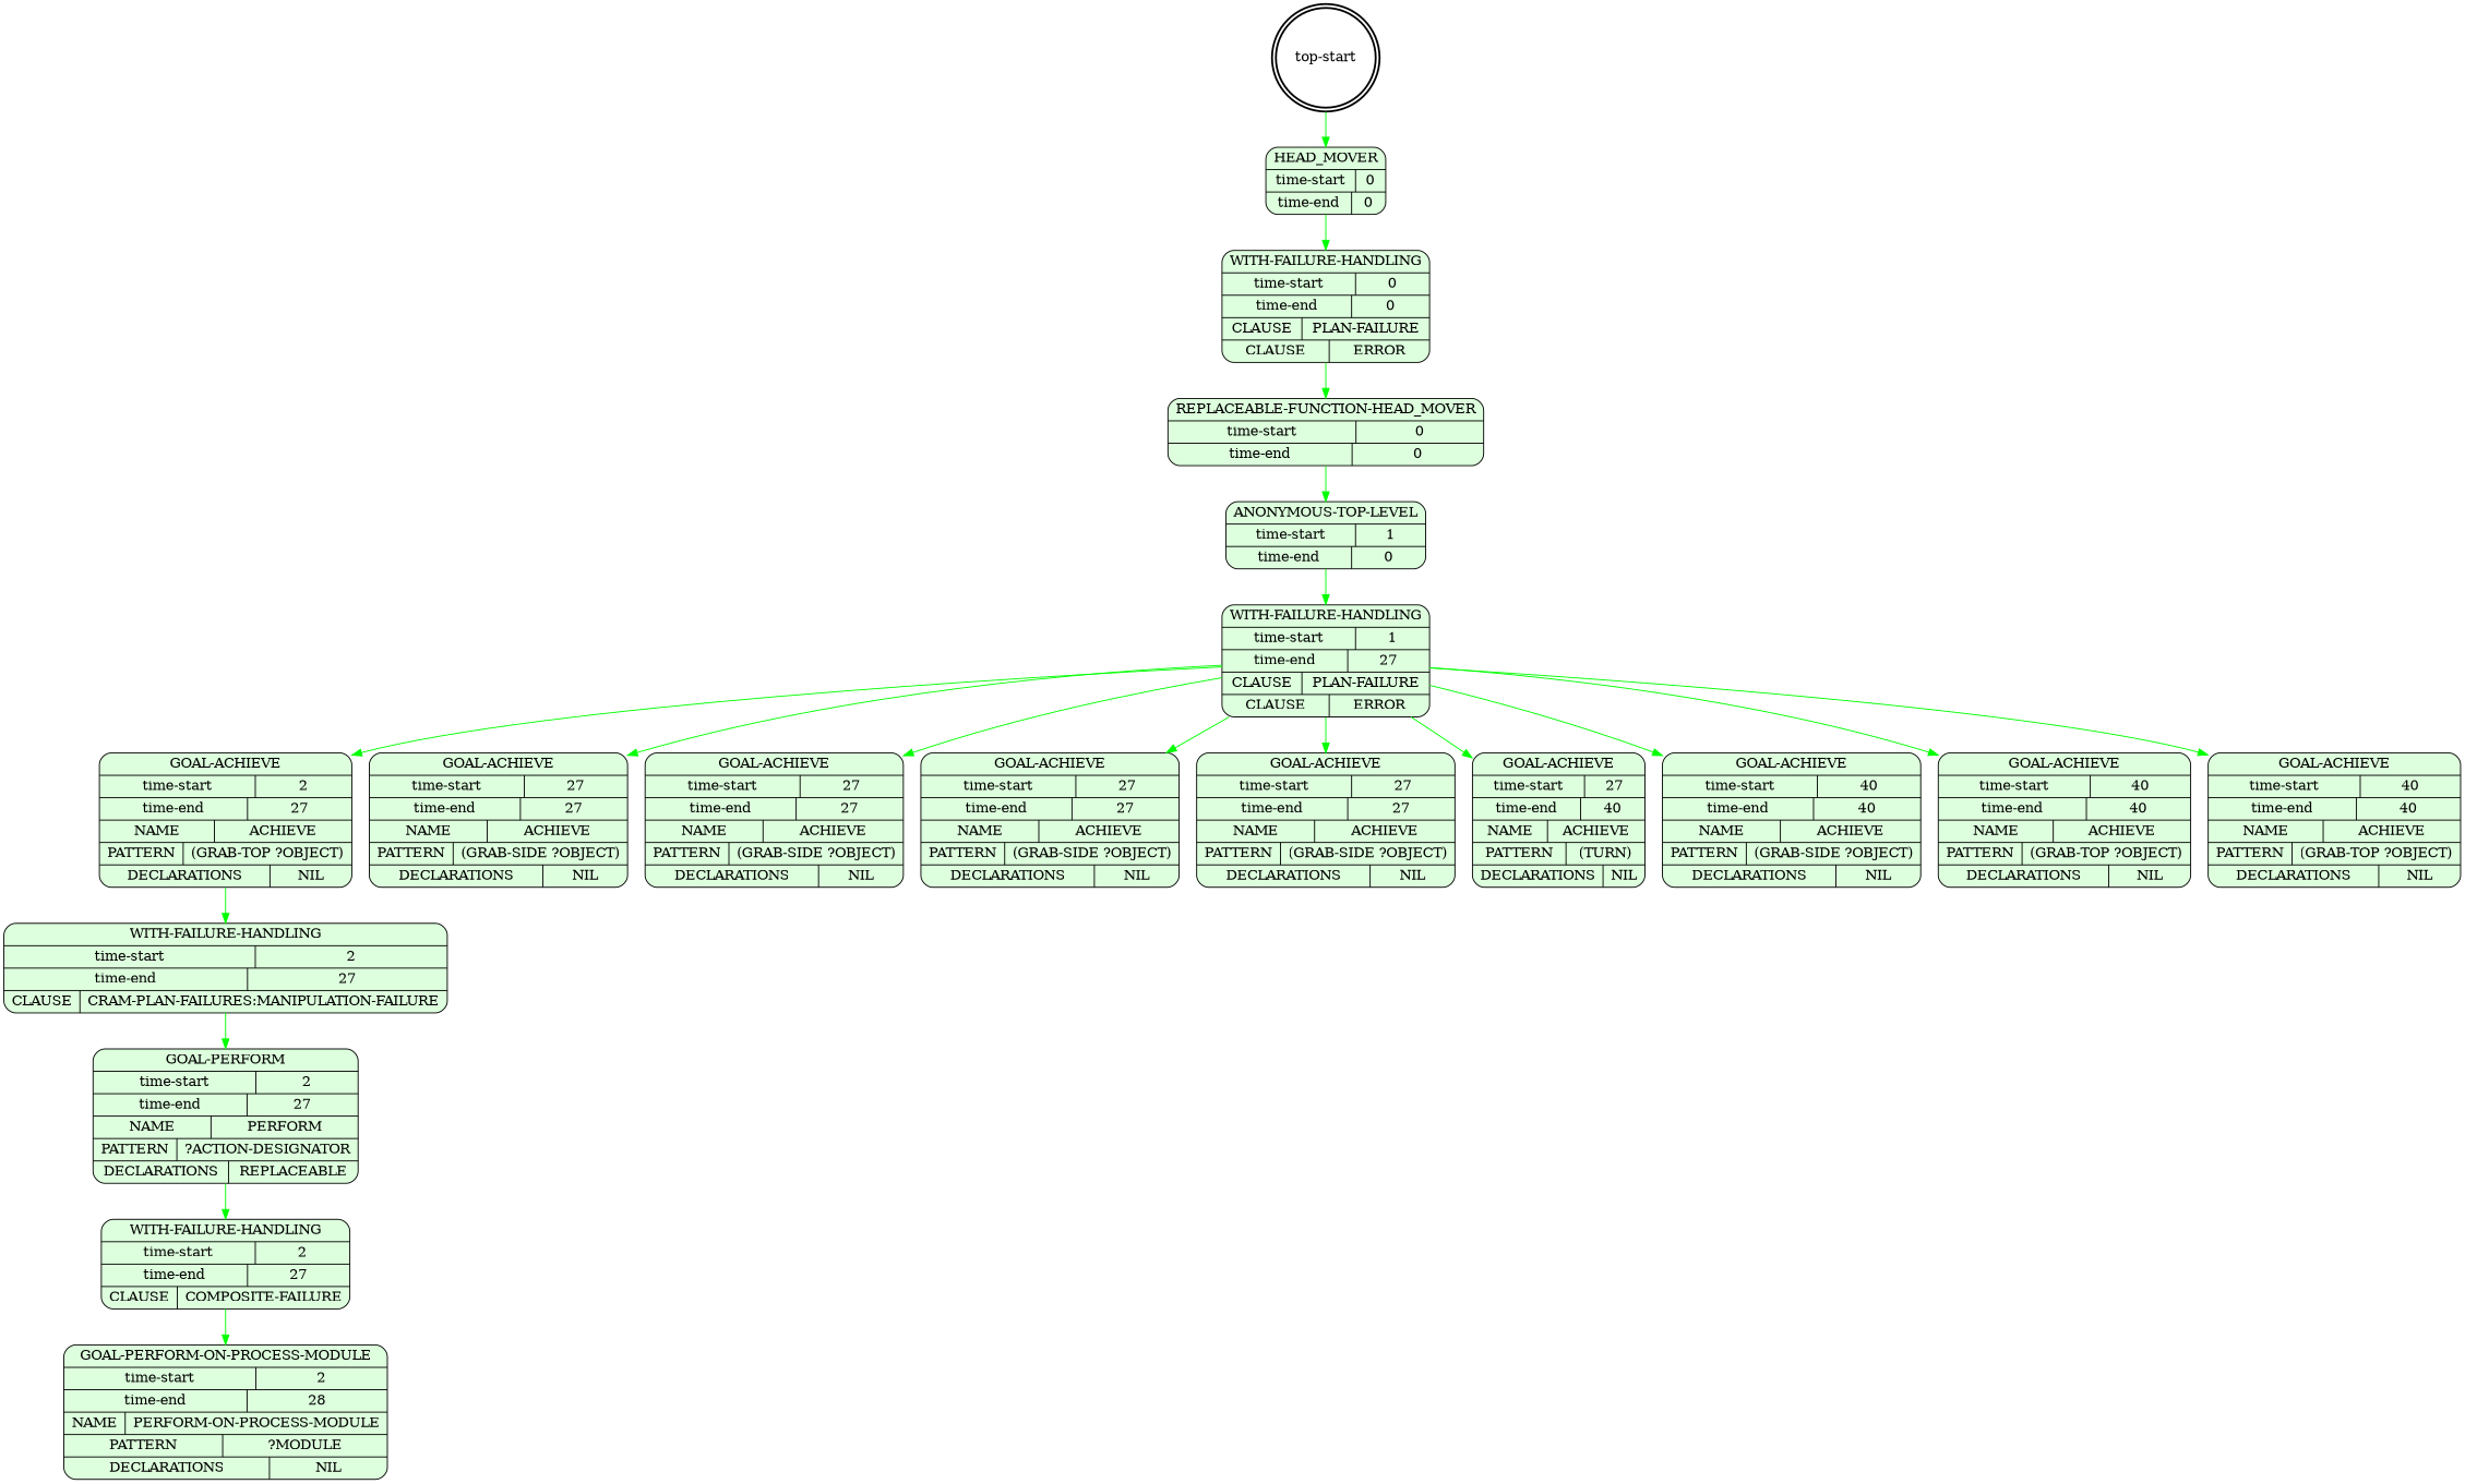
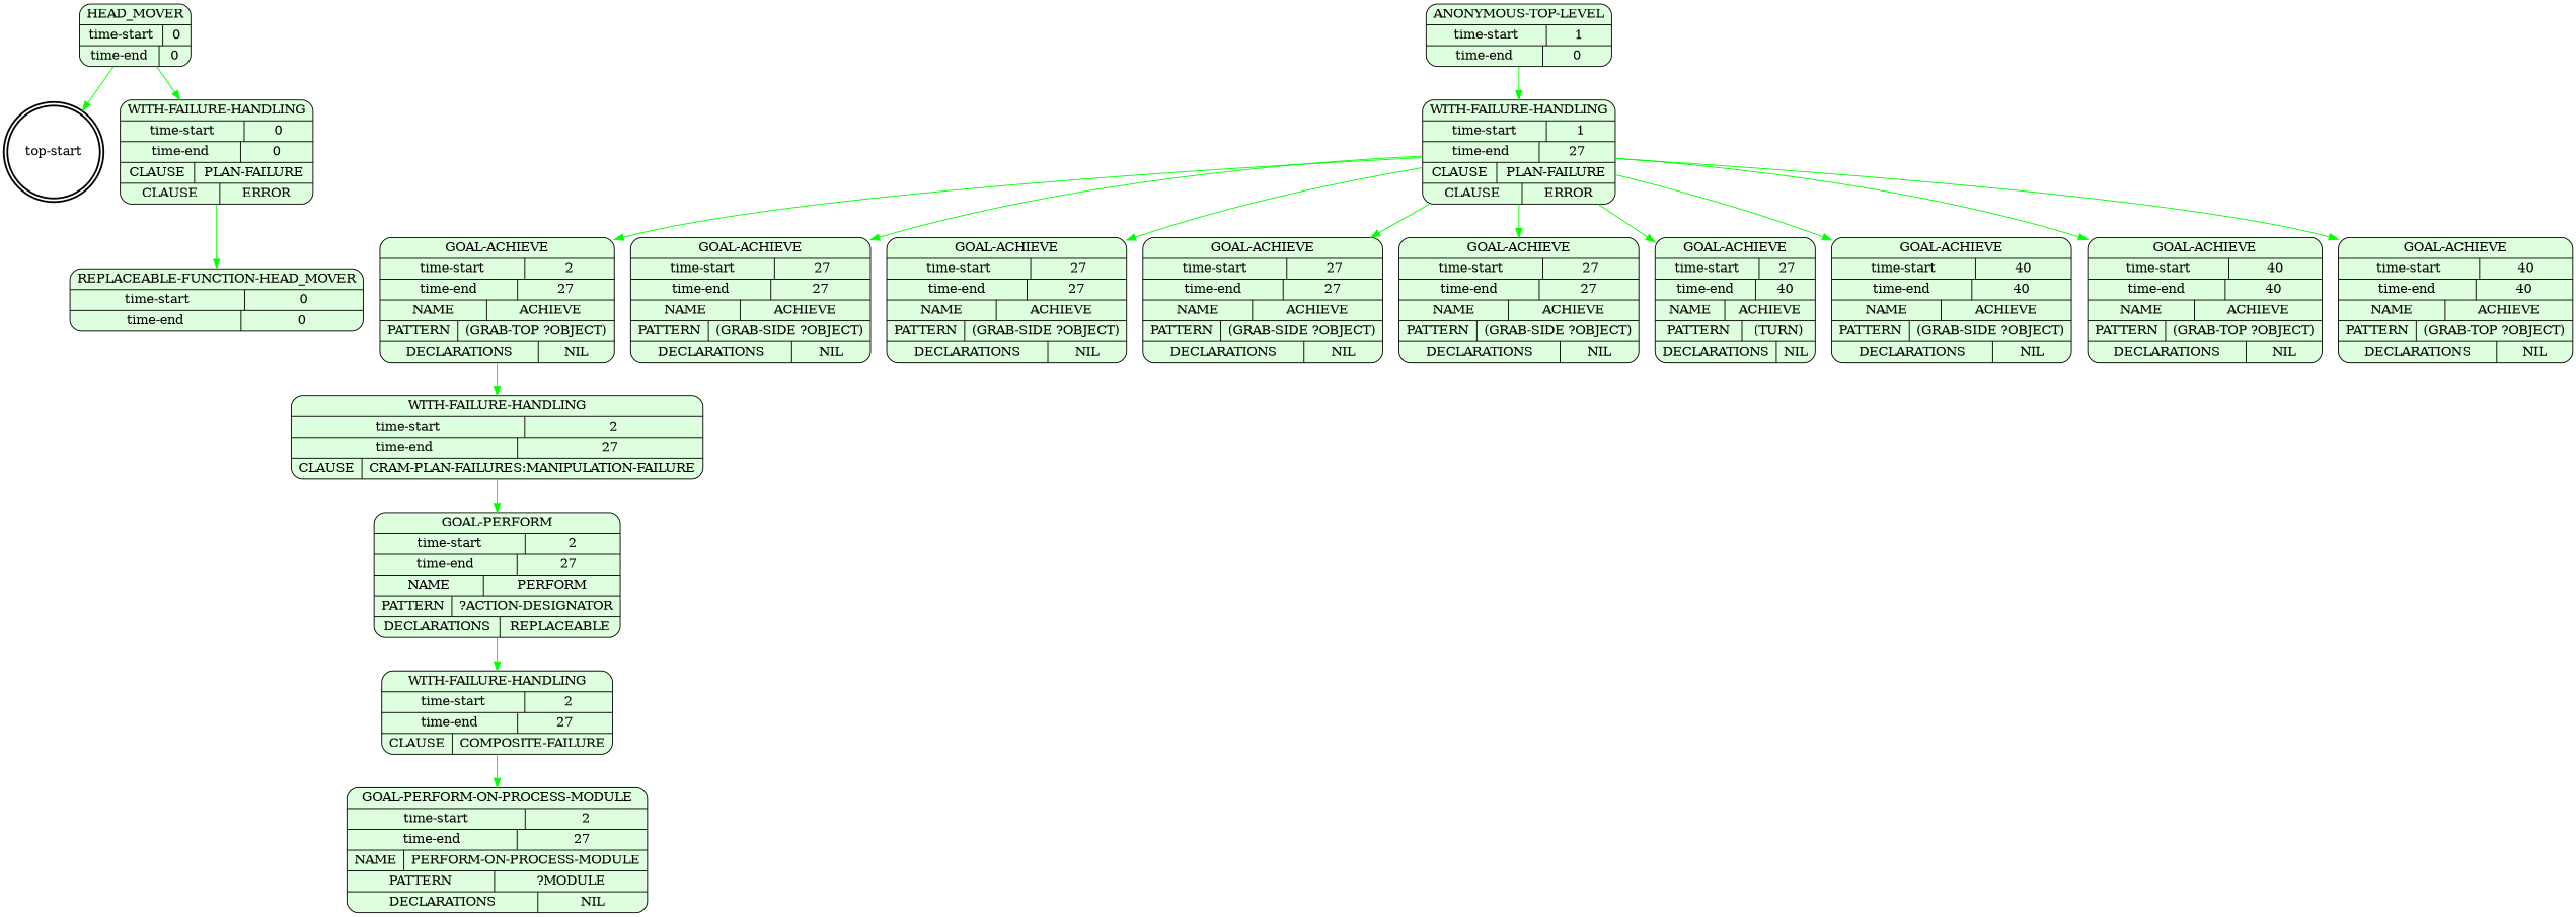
  digraph {
    node [shape=Mrecord style=filled fillcolor="#ddffdd"]
    edge [color=green]
    n1 [label="top-start" shape=doublecircle style=bold fillcolor=""]
    n2 [label="{HEAD_MOVER|{time-start | 0}|{time-end | 0}}"]
    n3 [label="{WITH-FAILURE-HANDLING|{time-start | 0}|{time-end | 0}|{CLAUSE | PLAN-FAILURE}|{CLAUSE | ERROR}}"]
    n4 [label="{REPLACEABLE-FUNCTION-HEAD_MOVER|{time-start | 0}|{time-end | 0}}"]
    n5 [label="{ANONYMOUS-TOP-LEVEL|{time-start | 1}|{time-end | 0}}"]
    n6 [label="{WITH-FAILURE-HANDLING|{time-start | 1}|{time-end | 27}|{CLAUSE | PLAN-FAILURE}|{CLAUSE | ERROR}}"]
    n7 [label="{GOAL-ACHIEVE|{time-start | 2}|{time-end | 27}|{NAME | ACHIEVE}|{PATTERN | (GRAB-TOP ?OBJECT)}|{DECLARATIONS | NIL}}"]
    n8 [label="{GOAL-ACHIEVE|{time-start | 27}|{time-end | 27}|{NAME | ACHIEVE}|{PATTERN | (GRAB-SIDE ?OBJECT)}|{DECLARATIONS | NIL}}"]
    n9 [label="{GOAL-ACHIEVE|{time-start | 27}|{time-end | 27}|{NAME | ACHIEVE}|{PATTERN | (GRAB-SIDE ?OBJECT)}|{DECLARATIONS | NIL}}"]
    n10 [label="{GOAL-ACHIEVE|{time-start | 27}|{time-end | 27}|{NAME | ACHIEVE}|{PATTERN | (GRAB-SIDE ?OBJECT)}|{DECLARATIONS | NIL}}"]
    n11 [label="{GOAL-ACHIEVE|{time-start | 27}|{time-end | 27}|{NAME | ACHIEVE}|{PATTERN | (GRAB-SIDE ?OBJECT)}|{DECLARATIONS | NIL}}"]
    n12 [label="{GOAL-ACHIEVE|{time-start | 27}|{time-end | 40}|{NAME | ACHIEVE}|{PATTERN | (TURN)}|{DECLARATIONS | NIL}}"]
    n13 [label="{GOAL-ACHIEVE|{time-start | 40}|{time-end | 40}|{NAME | ACHIEVE}|{PATTERN | (GRAB-SIDE ?OBJECT)}|{DECLARATIONS | NIL}}"]
    n14 [label="{GOAL-ACHIEVE|{time-start | 40}|{time-end | 40}|{NAME | ACHIEVE}|{PATTERN | (GRAB-TOP ?OBJECT)}|{DECLARATIONS | NIL}}"]
    n15 [label="{GOAL-ACHIEVE|{time-start | 40}|{time-end | 40}|{NAME | ACHIEVE}|{PATTERN | (GRAB-TOP ?OBJECT)}|{DECLARATIONS | NIL}}"]
    n16 [label="{WITH-FAILURE-HANDLING|{time-start | 2}|{time-end | 27}|{CLAUSE | CRAM-PLAN-FAILURES:MANIPULATION-FAILURE}}"]
    n17 [label="{GOAL-PERFORM|{time-start | 2}|{time-end | 27}|{NAME | PERFORM}|{PATTERN | ?ACTION-DESIGNATOR}|{DECLARATIONS | REPLACEABLE}}"]
    n18 [label="{WITH-FAILURE-HANDLING|{time-start | 2}|{time-end | 27}|{CLAUSE | COMPOSITE-FAILURE}}"]
-   n19 [label="{GOAL-PERFORM-ON-PROCESS-MODULE|{time-start | 2}|{time-end | 28}|{NAME | PERFORM-ON-PROCESS-MODULE}|{PATTERN | ?MODULE}|{DECLARATIONS | NIL}}"]
-   n1 -> n2
+   n19 [label="{GOAL-PERFORM-ON-PROCESS-MODULE|{time-start | 2}|{time-end | 27}|{NAME | PERFORM-ON-PROCESS-MODULE}|{PATTERN | ?MODULE}|{DECLARATIONS | NIL}}"]
+   n2 -> n1
    n2 -> n3
    n3 -> n4
-   n4 -> n5
    n5 -> n6
    n6 -> n7
    n6 -> n8
    n6 -> n9
    n6 -> n10
    n6 -> n11
    n6 -> n12
    n6 -> n13
    n6 -> n14
    n6 -> n15
    n7 -> n16
    n16 -> n17
    n17 -> n18
    n18 -> n19
  }
